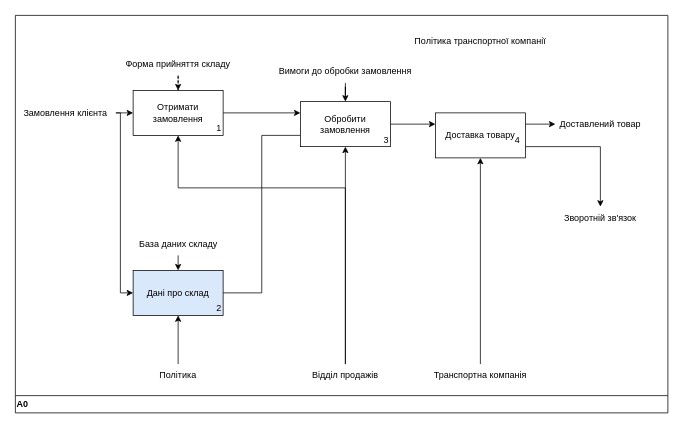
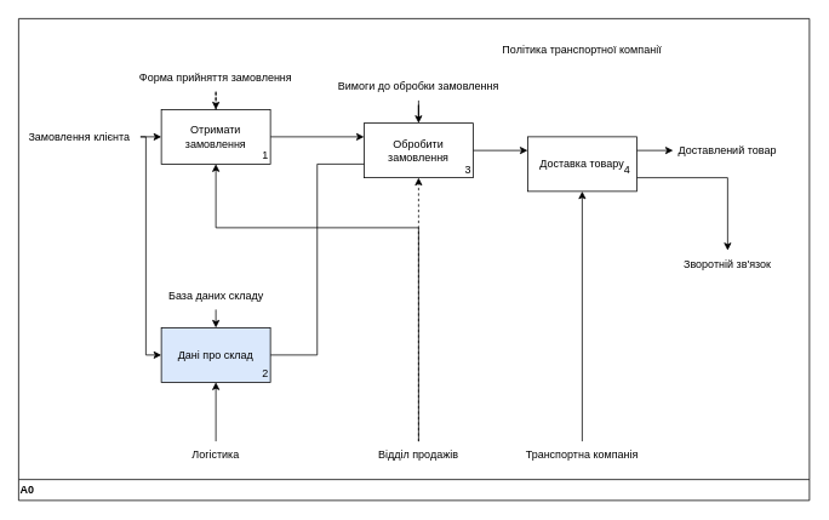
  <mxCell id="0" />
  <mxCell id="1" parent="0" />
  <mxCell id="2" value="А0" style="swimlane;whiteSpace=wrap;html=1;flipV=1;align=left;" parent="1" vertex="1"><mxGeometry x="20" y="20" width="870" height="530" as="geometry" /></mxCell>
  <mxCell id="3" style="edgeStyle=orthogonalEdgeStyle;rounded=0;orthogonalLoop=1;jettySize=auto;html=1;exitX=1;exitY=0.5;exitDx=0;exitDy=0;entryX=0;entryY=0.25;entryDx=0;entryDy=0;" edge="1" parent="2" source="4" target="25"><mxGeometry relative="1" as="geometry" /></mxCell>
  <mxCell id="4" value="Обробити замовлення" style="rounded=0;whiteSpace=wrap;html=1;" parent="2" vertex="1"><mxGeometry x="380" y="115" width="120" height="60" as="geometry" /></mxCell>
  <mxCell id="5" style="edgeStyle=orthogonalEdgeStyle;rounded=0;orthogonalLoop=1;jettySize=auto;html=1;exitX=1;exitY=0.5;exitDx=0;exitDy=0;entryX=0;entryY=0.75;entryDx=0;entryDy=0;endArrow=none;" edge="1" parent="2" source="6" target="4"><mxGeometry relative="1" as="geometry" /></mxCell>
  <mxCell id="6" value="Дані про склад" style="rounded=0;whiteSpace=wrap;html=1;fillColor=#dae8fc;" parent="2" vertex="1"><mxGeometry x="157" y="340" width="120" height="60" as="geometry" /></mxCell>
  <mxCell id="7" style="edgeStyle=orthogonalEdgeStyle;rounded=0;orthogonalLoop=1;jettySize=auto;html=1;exitX=1;exitY=0.5;exitDx=0;exitDy=0;entryX=0;entryY=0.25;entryDx=0;entryDy=0;" edge="1" parent="2" source="8" target="4"><mxGeometry relative="1" as="geometry" /></mxCell>
  <mxCell id="8" value="Отримати замовлення" style="rounded=0;whiteSpace=wrap;html=1;" parent="2" vertex="1"><mxGeometry x="157" y="100" width="120" height="60" as="geometry" /></mxCell>
  <mxCell id="9" style="edgeStyle=orthogonalEdgeStyle;rounded=0;orthogonalLoop=1;jettySize=auto;html=1;exitX=1;exitY=0.5;exitDx=0;exitDy=0;entryX=0;entryY=0.5;entryDx=0;entryDy=0;" parent="2" source="11" target="8" edge="1"><mxGeometry relative="1" as="geometry" /></mxCell>
  <mxCell id="10" style="edgeStyle=orthogonalEdgeStyle;rounded=0;orthogonalLoop=1;jettySize=auto;html=1;exitX=1;exitY=0.5;exitDx=0;exitDy=0;entryX=0;entryY=0.5;entryDx=0;entryDy=0;" parent="2" source="11" target="6" edge="1"><mxGeometry relative="1" as="geometry"><Array as="points"><mxPoint x="140" y="130" /><mxPoint x="140" y="370" /></Array></mxGeometry></mxCell>
  <mxCell id="11" value="Замовлення клієнта" style="text;html=1;align=center;verticalAlign=middle;whiteSpace=wrap;rounded=0;" parent="2" vertex="1"><mxGeometry y="115" width="134" height="30" as="geometry" /></mxCell>
  <mxCell id="12" style="edgeStyle=orthogonalEdgeStyle;rounded=0;orthogonalLoop=1;jettySize=auto;html=1;exitX=0.5;exitY=1;exitDx=0;exitDy=0;dashed=1;" parent="2" source="13" target="8" edge="1"><mxGeometry relative="1" as="geometry" /></mxCell>
- <mxCell id="13" value="Форма прийняття складу" style="text;html=1;align=center;verticalAlign=middle;whiteSpace=wrap;rounded=0;" parent="2" vertex="1"><mxGeometry x="110" y="50" width="214" height="30" as="geometry" /></mxCell>
+ <mxCell id="13" value="Форма прийняття замовлення" style="text;html=1;align=center;verticalAlign=middle;whiteSpace=wrap;rounded=0;" parent="2" vertex="1"><mxGeometry x="110" y="50" width="214" height="30" as="geometry" /></mxCell>
  <mxCell id="14" style="edgeStyle=orthogonalEdgeStyle;rounded=0;orthogonalLoop=1;jettySize=auto;html=1;exitX=0.5;exitY=0;exitDx=0;exitDy=0;entryX=0.5;entryY=1;entryDx=0;entryDy=0;" parent="2" source="15" target="6" edge="1"><mxGeometry relative="1" as="geometry" /></mxCell>
- <mxCell id="15" value="Політика" style="text;html=1;align=center;verticalAlign=middle;whiteSpace=wrap;rounded=0;" parent="2" vertex="1"><mxGeometry x="145" y="465" width="144" height="30" as="geometry" /></mxCell>
+ <mxCell id="15" value="Логістика" style="text;html=1;align=center;verticalAlign=middle;whiteSpace=wrap;rounded=0;" parent="2" vertex="1"><mxGeometry x="145" y="465" width="144" height="30" as="geometry" /></mxCell>
  <mxCell id="16" style="edgeStyle=orthogonalEdgeStyle;rounded=0;orthogonalLoop=1;jettySize=auto;html=1;exitX=0.5;exitY=1;exitDx=0;exitDy=0;entryX=0.5;entryY=0;entryDx=0;entryDy=0;" edge="1" parent="2" source="17" target="6"><mxGeometry relative="1" as="geometry" /></mxCell>
  <mxCell id="17" value="База даних складу" style="text;html=1;align=center;verticalAlign=middle;whiteSpace=wrap;rounded=0;" vertex="1" parent="2"><mxGeometry x="150.5" y="290" width="133" height="30" as="geometry" /></mxCell>
- <mxCell id="18" style="edgeStyle=orthogonalEdgeStyle;rounded=0;orthogonalLoop=1;jettySize=auto;html=1;exitX=0.5;exitY=0;exitDx=0;exitDy=0;entryX=0.5;entryY=1;entryDx=0;entryDy=0;" edge="1" parent="2" source="20" target="4"><mxGeometry relative="1" as="geometry" /></mxCell>
+ <mxCell id="18" style="edgeStyle=orthogonalEdgeStyle;rounded=0;orthogonalLoop=1;jettySize=auto;html=1;exitX=0.5;exitY=0;exitDx=0;exitDy=0;entryX=0.5;entryY=1;entryDx=0;entryDy=0;dashed=1;" edge="1" parent="2" source="20" target="4"><mxGeometry relative="1" as="geometry" /></mxCell>
  <mxCell id="19" style="edgeStyle=orthogonalEdgeStyle;rounded=0;orthogonalLoop=1;jettySize=auto;html=1;exitX=0.5;exitY=0;exitDx=0;exitDy=0;" edge="1" parent="2" source="20" target="8"><mxGeometry relative="1" as="geometry"><Array as="points"><mxPoint x="440" y="230" /><mxPoint x="217" y="230" /></Array></mxGeometry></mxCell>
  <mxCell id="20" value="Відділ продажів" style="text;html=1;align=center;verticalAlign=middle;whiteSpace=wrap;rounded=0;" vertex="1" parent="2"><mxGeometry x="390" y="465" width="100" height="30" as="geometry" /></mxCell>
  <mxCell id="21" style="edgeStyle=orthogonalEdgeStyle;rounded=0;orthogonalLoop=1;jettySize=auto;html=1;exitX=0.5;exitY=1;exitDx=0;exitDy=0;" edge="1" parent="2" source="22" target="4"><mxGeometry relative="1" as="geometry" /></mxCell>
  <mxCell id="22" value="Вимоги до обробки замовлення" style="text;html=1;align=center;verticalAlign=middle;whiteSpace=wrap;rounded=0;" vertex="1" parent="2"><mxGeometry x="333" y="60" width="214" height="30" as="geometry" /></mxCell>
  <mxCell id="23" style="edgeStyle=orthogonalEdgeStyle;rounded=0;orthogonalLoop=1;jettySize=auto;html=1;exitX=1;exitY=0.75;exitDx=0;exitDy=0;" edge="1" parent="2" source="25" target="29"><mxGeometry relative="1" as="geometry" /></mxCell>
  <mxCell id="24" style="edgeStyle=orthogonalEdgeStyle;rounded=0;orthogonalLoop=1;jettySize=auto;html=1;exitX=1;exitY=0.25;exitDx=0;exitDy=0;" edge="1" parent="2" source="25" target="28"><mxGeometry relative="1" as="geometry" /></mxCell>
  <mxCell id="25" value="Доставка товару" style="rounded=0;whiteSpace=wrap;html=1;" vertex="1" parent="2"><mxGeometry x="560" y="130" width="120" height="60" as="geometry" /></mxCell>
  <mxCell id="26" style="edgeStyle=orthogonalEdgeStyle;rounded=0;orthogonalLoop=1;jettySize=auto;html=1;exitX=0.5;exitY=0;exitDx=0;exitDy=0;" edge="1" parent="2" source="27" target="25"><mxGeometry relative="1" as="geometry" /></mxCell>
  <mxCell id="27" value="Транспортна компанія" style="text;html=1;align=center;verticalAlign=middle;whiteSpace=wrap;rounded=0;" vertex="1" parent="2"><mxGeometry x="540" y="465" width="160" height="30" as="geometry" /></mxCell>
  <mxCell id="28" value="Доставлений товар" style="text;html=1;align=center;verticalAlign=middle;whiteSpace=wrap;rounded=0;" vertex="1" parent="2"><mxGeometry x="720" y="130" width="120" height="30" as="geometry" /></mxCell>
  <mxCell id="29" value="Зворотній зв'язок" style="text;html=1;align=center;verticalAlign=middle;whiteSpace=wrap;rounded=0;" vertex="1" parent="2"><mxGeometry x="720" y="255" width="120" height="30" as="geometry" /></mxCell>
  <mxCell id="30" value="Політика транспортної компанії" style="text;html=1;align=center;verticalAlign=middle;whiteSpace=wrap;rounded=0;" vertex="1" parent="2"><mxGeometry x="525" y="20" width="190" height="30" as="geometry" /></mxCell>
  <mxCell id="31" value="1" style="text;html=1;align=right;verticalAlign=bottom;whiteSpace=wrap;rounded=0;" vertex="1" parent="2"><mxGeometry x="217" y="130" width="60" height="30" as="geometry" /></mxCell>
  <mxCell id="32" value="2" style="text;html=1;align=right;verticalAlign=bottom;whiteSpace=wrap;rounded=0;" vertex="1" parent="2"><mxGeometry x="217" y="370" width="60" height="30" as="geometry" /></mxCell>
  <mxCell id="33" value="3" style="text;html=1;align=right;verticalAlign=bottom;whiteSpace=wrap;rounded=0;" vertex="1" parent="2"><mxGeometry x="440" y="145" width="60" height="30" as="geometry" /></mxCell>
  <mxCell id="34" value="4" style="text;html=1;align=right;verticalAlign=bottom;whiteSpace=wrap;rounded=0;" vertex="1" parent="2"><mxGeometry x="615" y="145" width="60" height="30" as="geometry" /></mxCell>
